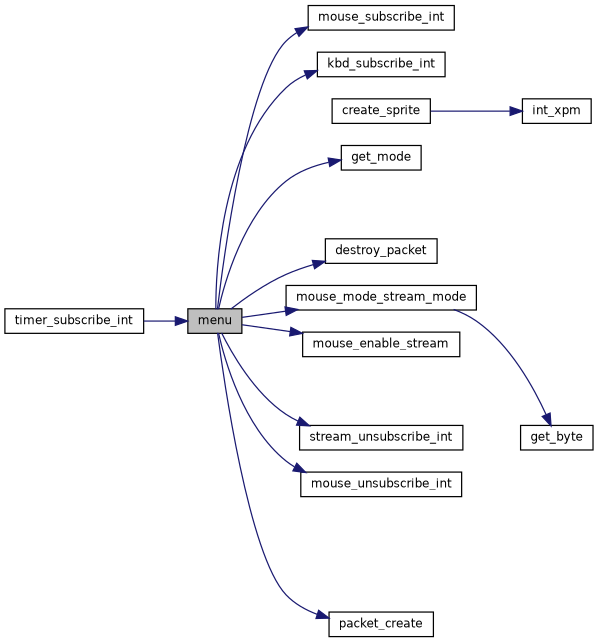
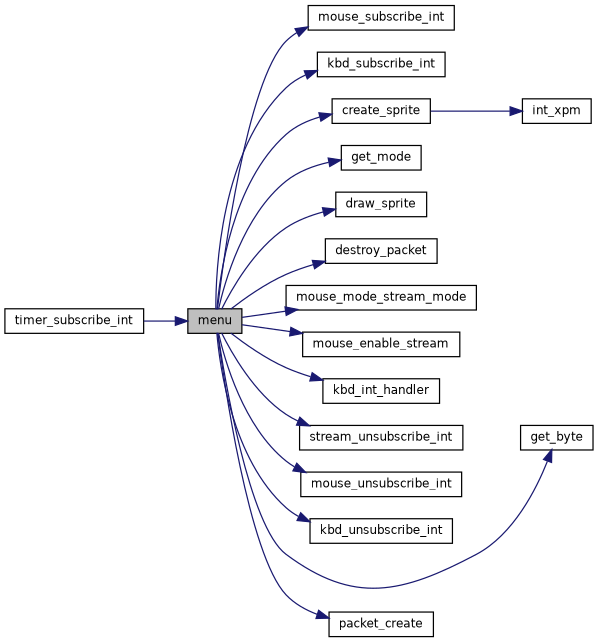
  digraph {
    rankdir=LR
    node [color=black fillcolor=white fontname=Helvetica fontsize=10 shape=record style=filled]
    edge [color=midnightblue fontname=Helvetica fontsize=10 labelfontname=Helvetica labelfontsize=10 style=solid]
    n1 [fillcolor=grey75 fontcolor=black height=0.2 label=menu width=0.4]
    n2 [height=0.2 label=mouse_subscribe_int width=0.4]
    n3 [height=0.2 label=kbd_subscribe_int width=0.4]
    n4 [height=0.2 label=create_sprite width=0.4]
    n5 [height=0.2 label=get_mode width=0.4]
+   n6 [height=0.2 label=draw_sprite width=0.4]
    n7 [height=0.2 label=destroy_packet width=0.4]
    n8 [height=0.2 label=mouse_mode_stream_mode width=0.4]
    n9 [height=0.2 label=mouse_enable_stream width=0.4]
+   n10 [height=0.2 label=kbd_int_handler width=0.4]
    n11 [height=0.2 label=stream_unsubscribe_int width=0.4]
    n12 [height=0.2 label=mouse_unsubscribe_int width=0.4]
+   n13 [height=0.2 label=kbd_unsubscribe_int width=0.4]
    n14 [height=0.2 label=get_byte width=0.4]
    n15 [height=0.2 label=packet_create width=0.4]
    n16 [height=0.2 label=timer_subscribe_int width=0.4]
    n17 [height=0.2 label=int_xpm width=0.4]
    n1 -> n2
    n1 -> n3
+   n1 -> n4
    n1 -> n5
+   n1 -> n6
    n1 -> n7
    n1 -> n8
    n1 -> n9
+   n1 -> n10
    n1 -> n11
    n1 -> n12
-   n8 -> n14
+   n1 -> n13
+   n1 -> n14
    n1 -> n15
    n4 -> n17
    n16 -> n1
  }
